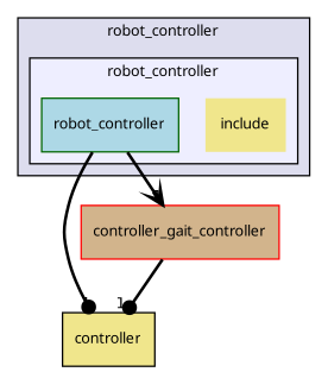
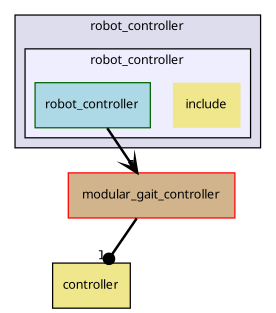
  digraph {
    compound=true
    fontname="Noto Sans"
    node [fontname="Noto Sans" fontsize=10 shape=box style=filled fillcolor=khaki color=black]
    edge [headlabel=1 labeldistance=1.5 labelfontname=Helvetica labelfontsize=10 style=bold arrowhead=dot fontname="Noto Sans"]
    n1 [label=include shape=plaintext]
    n2 [fillcolor=lightblue label=robot_controller color=darkgreen]
    n3 [label=controller]
-   n4 [color=red fillcolor=tan label=controller_gait_controller]
+   n4 [color=red fillcolor=tan label=modular_gait_controller]
    subgraph cluster_1 {
      bgcolor="#ddddee"
      fontsize=10
      label=robot_controller
      pencolor=black
      subgraph cluster_2 {
        bgcolor="#eeeeff"
        fontsize=10
        pencolor=black
        n1
        n2
      }
    }
-   n2 -> n3
    n2 -> n4 [arrowhead=vee]
    n4 -> n3
  }
